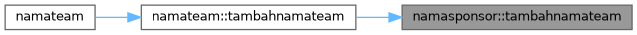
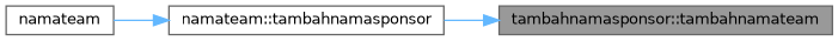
  digraph {
    rankdir=RL
    node [color=grey40 fillcolor=white fontname=Helvetica fontsize=10 shape=box style=filled]
    edge [color=steelblue1 dir=back fontname=Helvetica fontsize=10 labelfontname=Helvetica labelfontsize=10 style=solid]
-   n1 [color=gray40 fillcolor=grey60 fontcolor=black height=0.2 label="namasponsor::tambahnamateam" width=0.4]
-   n2 [height=0.2 label="namateam::tambahnamateam" width=0.4]
+   n1 [color=gray40 fillcolor=grey60 fontcolor=black height=0.2 label="tambahnamasponsor::tambahnamateam" width=0.4]
+   n2 [height=0.2 label="namateam::tambahnamasponsor" width=0.4]
    n3 [height=0.2 label=namateam width=0.4]
    n1 -> n2
    n2 -> n3
  }
